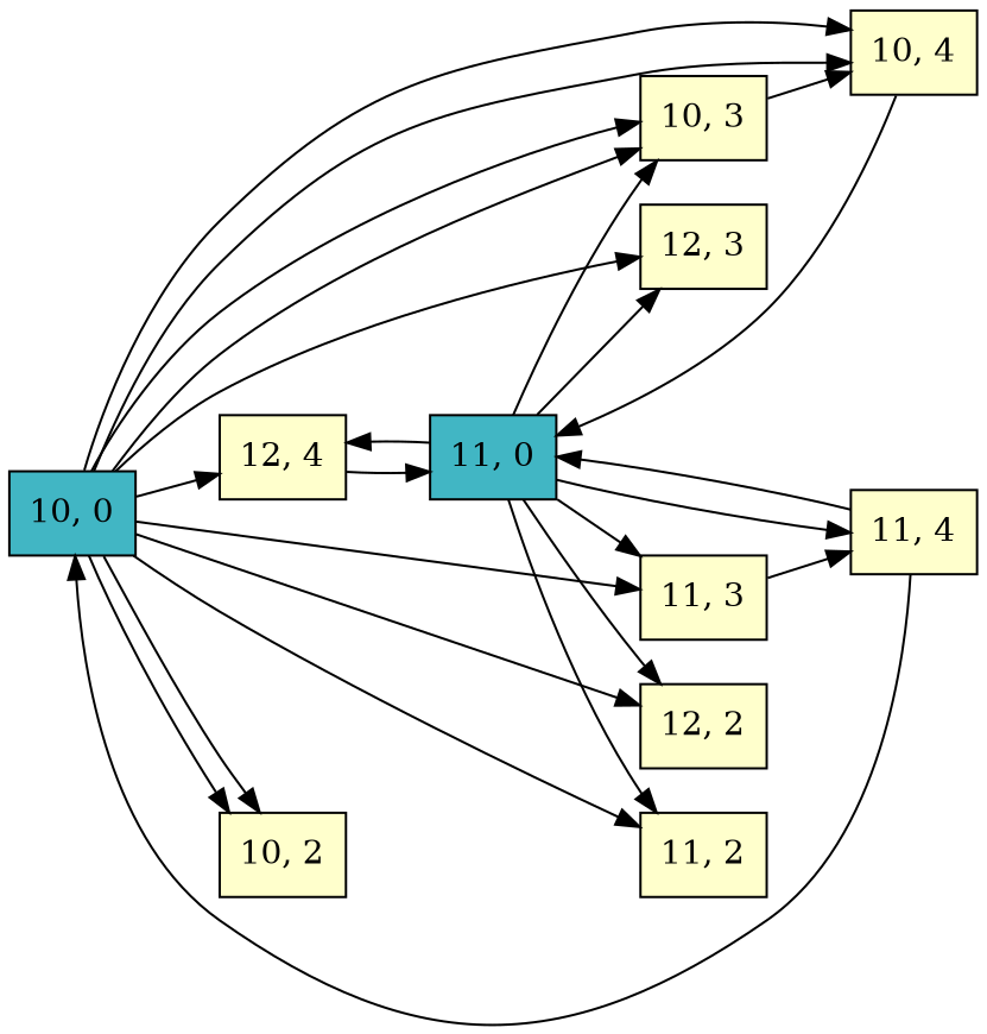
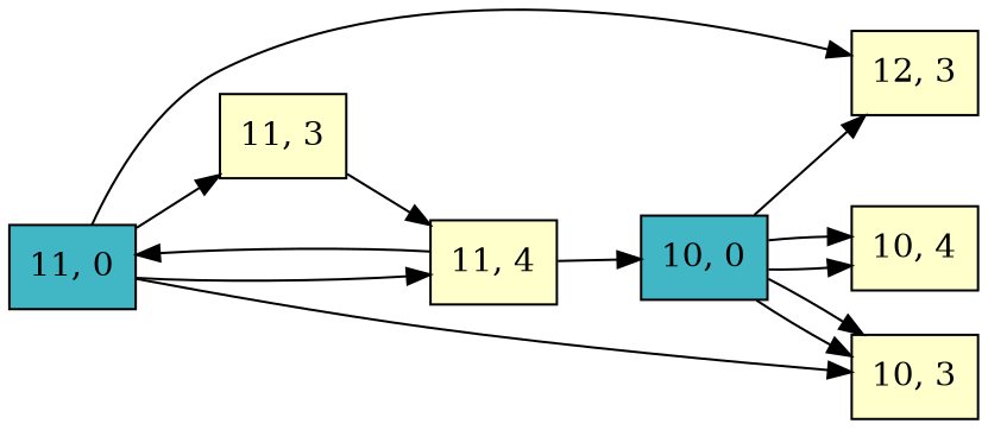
  digraph {
    rankdir=LR
    node [fillcolor="/ylgnbu5/1" shape=record style=filled]
    n1 [fillcolor="/ylgnbu5/3" label="{10, 0}"]
-   n2 [label="{12, 4}"]
    n3 [label="{10, 4}"]
    n4 [label="{12, 3}"]
    n5 [label="{11, 3}"]
    n6 [label="{10, 3}"]
-   n7 [label="{12, 2}"]
-   n8 [label="{11, 2}"]
-   n9 [label="{10, 2}"]
    n10 [fillcolor="/ylgnbu5/3" label="{11, 0}"]
    n11 [label="{11, 4}"]
-   n1 -> n2
    n1 -> n3
    n1 -> n3
    n1 -> n4
-   n1 -> n5
    n1 -> n6
    n1 -> n6
-   n1 -> n7
-   n1 -> n8
-   n1 -> n9
-   n1 -> n9
-   n2 -> n10
-   n3 -> n10
    n5 -> n11
-   n6 -> n3
-   n10 -> n2
    n10 -> n4
    n10 -> n5
    n10 -> n6
-   n10 -> n7
-   n10 -> n8
    n10 -> n11
    n11 -> n1
    n11 -> n10
  }
